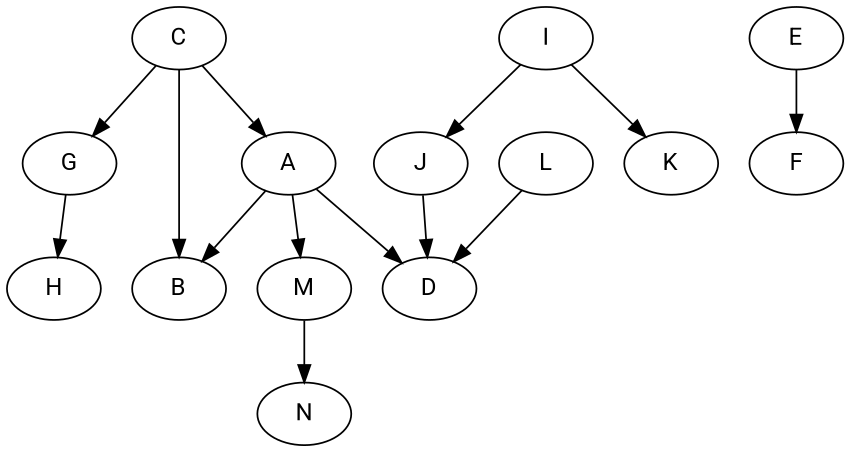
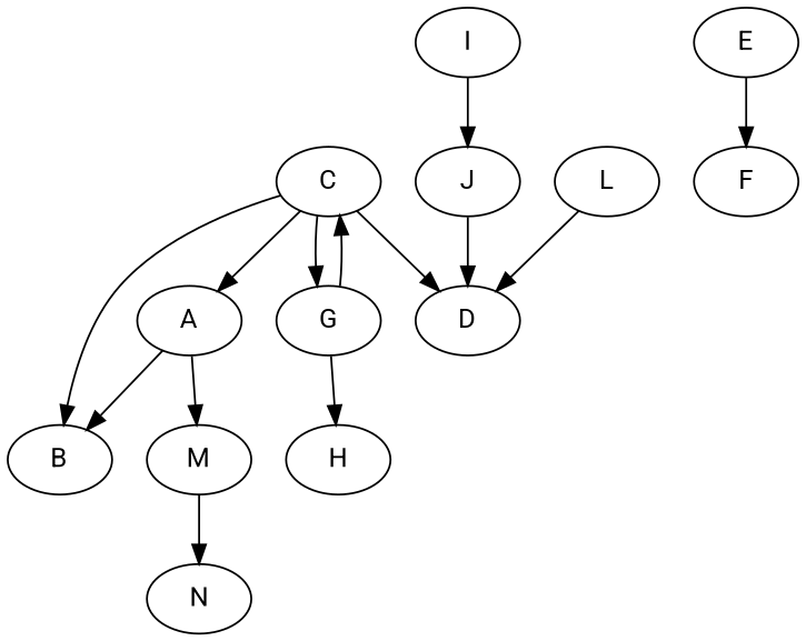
  digraph {
    fontname=Roboto
    node [fontname=Roboto]
    edge [fontname=Roboto]
    A
    B
    M
    C
    D
    G
    H
    E
    F
    I
    J
-   K
    L
    N
    A -> B
    A -> M
    M -> N
    C -> A
    C -> B
-   A -> D
+   C -> D
    C -> G
+   G -> C
    G -> H
    E -> F
    I -> J
-   I -> K
    J -> D
    L -> D
  }
